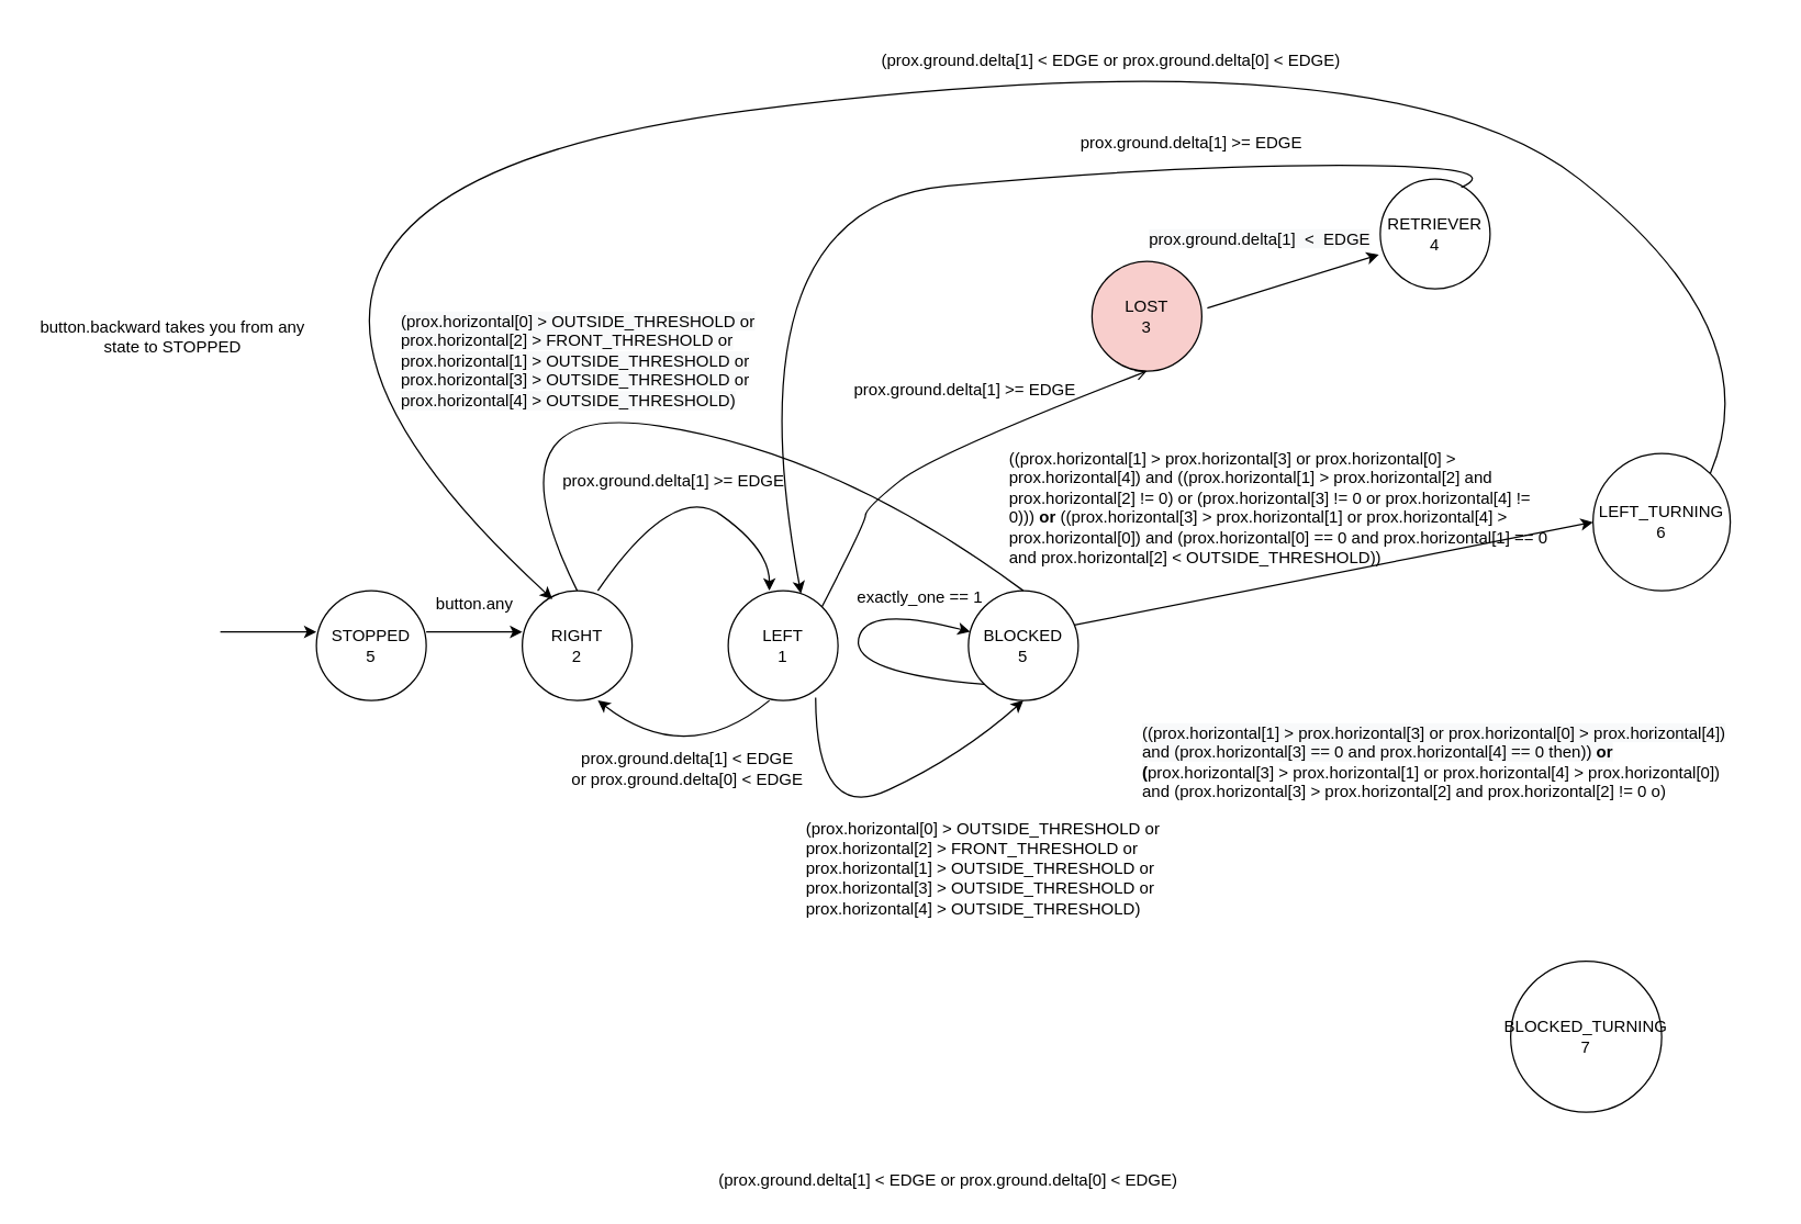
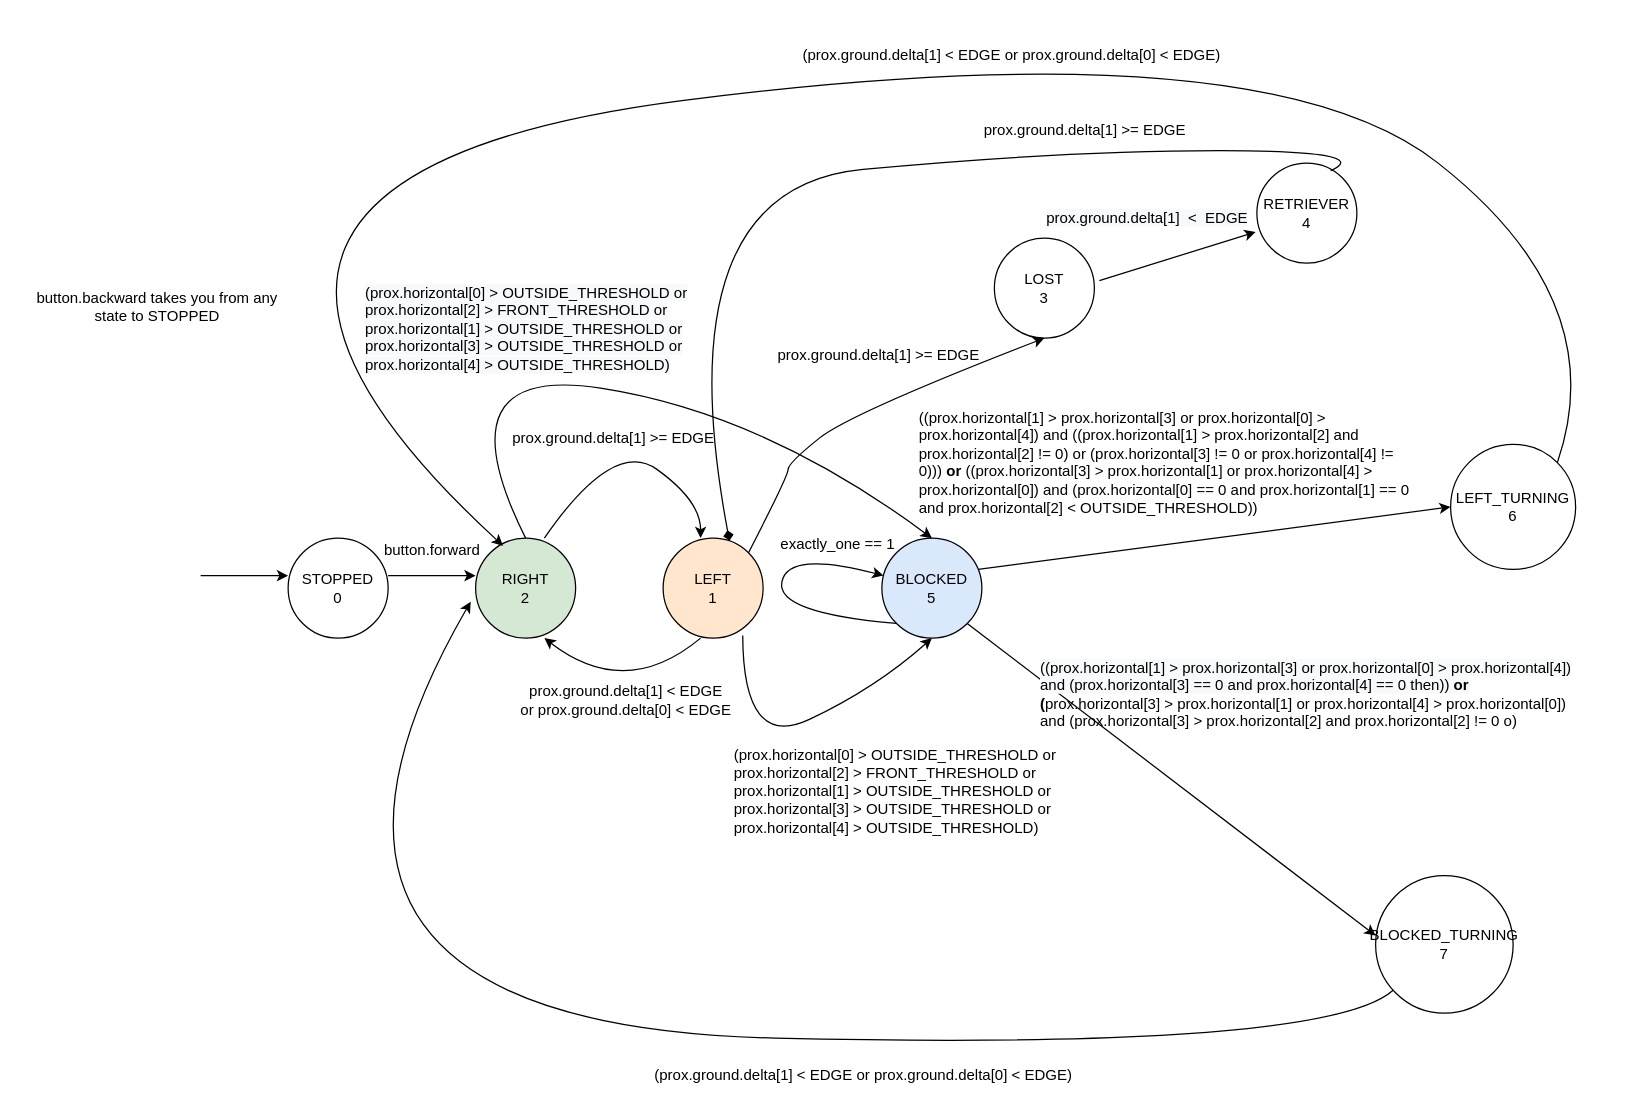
  <mxCell id="0" />
  <mxCell id="1" parent="0" />
- <mxCell id="2" value="STOPPED&lt;br&gt;5" style="ellipse;whiteSpace=wrap;html=1;aspect=fixed;" parent="1" vertex="1"><mxGeometry x="230" y="430" width="80" height="80" as="geometry" /></mxCell>
- <mxCell id="3" value="LEFT&lt;br&gt;1" style="ellipse;whiteSpace=wrap;html=1;aspect=fixed;" parent="1" vertex="1"><mxGeometry x="530" y="430" width="80" height="80" as="geometry" /></mxCell>
- <mxCell id="4" value="RIGHT&lt;br&gt;2" style="ellipse;whiteSpace=wrap;html=1;aspect=fixed;" parent="1" vertex="1"><mxGeometry x="380" y="430" width="80" height="80" as="geometry" /></mxCell>
- <mxCell id="5" value="LOST&lt;br&gt;3" style="ellipse;whiteSpace=wrap;html=1;aspect=fixed;fillColor=#f8cecc;" parent="1" vertex="1"><mxGeometry x="795" y="190" width="80" height="80" as="geometry" /></mxCell>
+ <mxCell id="2" value="STOPPED&lt;br&gt;0" style="ellipse;whiteSpace=wrap;html=1;aspect=fixed;" parent="1" vertex="1"><mxGeometry x="230" y="430" width="80" height="80" as="geometry" /></mxCell>
+ <mxCell id="3" value="LEFT&lt;br&gt;1" style="ellipse;whiteSpace=wrap;html=1;aspect=fixed;fillColor=#ffe6cc;" parent="1" vertex="1"><mxGeometry x="530" y="430" width="80" height="80" as="geometry" /></mxCell>
+ <mxCell id="4" value="RIGHT&lt;br&gt;2" style="ellipse;whiteSpace=wrap;html=1;aspect=fixed;fillColor=#d5e8d4;" parent="1" vertex="1"><mxGeometry x="380" y="430" width="80" height="80" as="geometry" /></mxCell>
+ <mxCell id="5" value="LOST&lt;br&gt;3" style="ellipse;whiteSpace=wrap;html=1;aspect=fixed;" parent="1" vertex="1"><mxGeometry x="795" y="190" width="80" height="80" as="geometry" /></mxCell>
  <mxCell id="6" value="RETRIEVER&lt;br&gt;4" style="ellipse;whiteSpace=wrap;html=1;aspect=fixed;" parent="1" vertex="1"><mxGeometry x="1005" y="130" width="80" height="80" as="geometry" /></mxCell>
- <mxCell id="7" value="BLOCKED&lt;br&gt;5" style="ellipse;whiteSpace=wrap;html=1;aspect=fixed;" parent="1" vertex="1"><mxGeometry x="705" y="430" width="80" height="80" as="geometry" /></mxCell>
- <mxCell id="8" value="LEFT_TURNING&lt;br&gt;6" style="ellipse;whiteSpace=wrap;html=1;aspect=fixed;" parent="1" vertex="1"><mxGeometry x="1160" y="330" width="100" height="100" as="geometry" /></mxCell>
+ <mxCell id="7" value="BLOCKED&lt;br&gt;5" style="ellipse;whiteSpace=wrap;html=1;aspect=fixed;fillColor=#dae8fc;" parent="1" vertex="1"><mxGeometry x="705" y="430" width="80" height="80" as="geometry" /></mxCell>
+ <mxCell id="8" value="LEFT_TURNING&lt;br&gt;6" style="ellipse;whiteSpace=wrap;html=1;aspect=fixed;" parent="1" vertex="1"><mxGeometry x="1160" y="355" width="100" height="100" as="geometry" /></mxCell>
  <mxCell id="9" value="BLOCKED_TURNING&lt;br&gt;7" style="ellipse;whiteSpace=wrap;html=1;aspect=fixed;" parent="1" vertex="1"><mxGeometry x="1100" y="700" width="110" height="110" as="geometry" /></mxCell>
  <mxCell id="10" value="" style="endArrow=classic;html=1;rounded=0;" parent="1" edge="1"><mxGeometry width="50" height="50" relative="1" as="geometry"><mxPoint x="160" y="460" as="sourcePoint" /><mxPoint x="230" y="460" as="targetPoint" /></mxGeometry></mxCell>
  <mxCell id="11" value="" style="endArrow=classic;html=1;rounded=0;" parent="1" edge="1"><mxGeometry width="50" height="50" relative="1" as="geometry"><mxPoint x="310" y="460" as="sourcePoint" /><mxPoint x="380" y="460" as="targetPoint" /></mxGeometry></mxCell>
- <mxCell id="12" value="button.any" style="text;html=1;align=center;verticalAlign=middle;resizable=0;points=[];autosize=1;strokeColor=none;fillColor=none;" parent="1" vertex="1"><mxGeometry x="300" y="430" width="90" height="20" as="geometry" /></mxCell>
+ <mxCell id="12" value="button.forward" style="text;html=1;align=center;verticalAlign=middle;resizable=0;points=[];autosize=1;strokeColor=none;fillColor=none;" parent="1" vertex="1"><mxGeometry x="300" y="430" width="90" height="20" as="geometry" /></mxCell>
  <mxCell id="13" value="button.backward takes you from any&lt;br&gt;state to STOPPED" style="text;html=1;align=center;verticalAlign=middle;resizable=0;points=[];autosize=1;strokeColor=none;fillColor=none;" parent="1" vertex="1"><mxGeometry x="20" y="230" width="210" height="30" as="geometry" /></mxCell>
  <mxCell id="14" value="" style="curved=1;endArrow=classic;html=1;rounded=0;exitX=0.5;exitY=0;exitDx=0;exitDy=0;entryX=0.5;entryY=0;entryDx=0;entryDy=0;" parent="1" edge="1"><mxGeometry width="50" height="50" relative="1" as="geometry"><mxPoint x="435" y="430" as="sourcePoint" /><mxPoint x="560" y="430" as="targetPoint" /><Array as="points"><mxPoint x="490" y="350" /><mxPoint x="560" y="400" /></Array></mxGeometry></mxCell>
  <mxCell id="15" value="prox.ground.delta[1] &amp;gt;= EDGE" style="text;html=1;align=center;verticalAlign=middle;resizable=0;points=[];autosize=1;strokeColor=none;fillColor=none;" parent="1" vertex="1"><mxGeometry x="400" y="340" width="180" height="20" as="geometry" /></mxCell>
  <mxCell id="16" value="" style="curved=1;endArrow=classic;html=1;rounded=0;exitX=0.5;exitY=1;exitDx=0;exitDy=0;entryX=0.5;entryY=1;entryDx=0;entryDy=0;" parent="1" edge="1"><mxGeometry width="50" height="50" relative="1" as="geometry"><mxPoint x="560" y="510" as="sourcePoint" /><mxPoint x="435" y="510" as="targetPoint" /><Array as="points"><mxPoint x="500" y="560" /></Array></mxGeometry></mxCell>
  <mxCell id="17" value="prox.ground.delta[1] &amp;lt; EDGE &lt;br&gt;or prox.ground.delta[0] &amp;lt; EDGE" style="text;html=1;align=center;verticalAlign=middle;resizable=0;points=[];autosize=1;strokeColor=none;fillColor=none;" parent="1" vertex="1"><mxGeometry x="410" y="545" width="180" height="30" as="geometry" /></mxCell>
  <mxCell id="18" value="" style="endArrow=classic;html=1;rounded=0;entryX=-0.012;entryY=0.688;entryDx=0;entryDy=0;entryPerimeter=0;exitX=1.05;exitY=0.425;exitDx=0;exitDy=0;exitPerimeter=0;" parent="1" source="5" target="6" edge="1"><mxGeometry width="50" height="50" relative="1" as="geometry"><mxPoint x="875" y="230" as="sourcePoint" /><mxPoint x="935" y="180" as="targetPoint" /></mxGeometry></mxCell>
  <mxCell id="19" value="&lt;span style=&quot;color: rgb(0 , 0 , 0) ; font-family: &amp;#34;helvetica&amp;#34; ; font-size: 12px ; font-style: normal ; font-weight: 400 ; letter-spacing: normal ; text-align: center ; text-indent: 0px ; text-transform: none ; word-spacing: 0px ; background-color: rgb(248 , 249 , 250) ; display: inline ; float: none&quot;&gt;prox.ground.delta[1]&amp;nbsp; &amp;lt;&amp;nbsp; EDGE&lt;/span&gt;" style="text;whiteSpace=wrap;html=1;" parent="1" vertex="1"><mxGeometry x="835" y="160" width="190" height="30" as="geometry" /></mxCell>
- <mxCell id="20" value="" style="curved=1;endArrow=classic;html=1;rounded=0;entryX=0.663;entryY=0.025;entryDx=0;entryDy=0;entryPerimeter=0;exitX=0.738;exitY=0.075;exitDx=0;exitDy=0;exitPerimeter=0;" parent="1" source="6" target="3" edge="1"><mxGeometry width="50" height="50" relative="1" as="geometry"><mxPoint x="850" y="170" as="sourcePoint" /><mxPoint x="900" y="120" as="targetPoint" /><Array as="points"><mxPoint x="1100" y="120" /><mxPoint x="850" y="120" /><mxPoint x="530" y="150" /></Array></mxGeometry></mxCell>
+ <mxCell id="20" value="" style="curved=1;endArrow=diamond;html=1;rounded=0;entryX=0.663;entryY=0.025;entryDx=0;entryDy=0;entryPerimeter=0;exitX=0.738;exitY=0.075;exitDx=0;exitDy=0;exitPerimeter=0;" parent="1" source="6" target="3" edge="1"><mxGeometry width="50" height="50" relative="1" as="geometry"><mxPoint x="850" y="170" as="sourcePoint" /><mxPoint x="900" y="120" as="targetPoint" /><Array as="points"><mxPoint x="1100" y="120" /><mxPoint x="850" y="120" /><mxPoint x="530" y="150" /></Array></mxGeometry></mxCell>
  <mxCell id="21" value="&lt;p style=&quot;margin-top: 0px ; margin-bottom: 0px ; margin-left: 0px ; margin-right: 0px ; text-indent: 0px&quot;&gt;prox.ground.delta[1] &amp;gt;= EDGE&lt;/p&gt;" style="text;whiteSpace=wrap;html=1;" parent="1" vertex="1"><mxGeometry x="785" y="90" width="190" height="30" as="geometry" /></mxCell>
- <mxCell id="22" value="" style="curved=1;endArrow=none;html=1;rounded=0;exitX=0.5;exitY=0;exitDx=0;exitDy=0;entryX=0.5;entryY=0;entryDx=0;entryDy=0;" parent="1" source="4" target="7" edge="1"><mxGeometry width="50" height="50" relative="1" as="geometry"><mxPoint x="590" y="420" as="sourcePoint" /><mxPoint x="640" y="370" as="targetPoint" /><Array as="points"><mxPoint x="350" y="290" /><mxPoint x="610" y="330" /></Array></mxGeometry></mxCell>
+ <mxCell id="22" value="" style="curved=1;endArrow=classic;html=1;rounded=0;exitX=0.5;exitY=0;exitDx=0;exitDy=0;entryX=0.5;entryY=0;entryDx=0;entryDy=0;" parent="1" source="4" target="7" edge="1"><mxGeometry width="50" height="50" relative="1" as="geometry"><mxPoint x="590" y="420" as="sourcePoint" /><mxPoint x="640" y="370" as="targetPoint" /><Array as="points"><mxPoint x="350" y="290" /><mxPoint x="610" y="330" /></Array></mxGeometry></mxCell>
  <mxCell id="23" value="" style="curved=1;endArrow=classic;html=1;rounded=0;entryX=0.5;entryY=1;entryDx=0;entryDy=0;exitX=0.796;exitY=0.974;exitDx=0;exitDy=0;exitPerimeter=0;" parent="1" source="3" target="7" edge="1"><mxGeometry width="50" height="50" relative="1" as="geometry"><mxPoint x="410" y="680" as="sourcePoint" /><mxPoint x="460" y="630" as="targetPoint" /><Array as="points"><mxPoint x="594" y="600" /><mxPoint x="700" y="550" /></Array></mxGeometry></mxCell>
  <mxCell id="24" value="&lt;p style=&quot;margin-top: 0px ; margin-bottom: 0px ; margin-left: 0px ; margin-right: 0px ; text-indent: 0px&quot;&gt;(prox.horizontal[0] &amp;gt; OUTSIDE_THRESHOLD or prox.horizontal[2] &amp;gt; FRONT_THRESHOLD or prox.horizontal[1] &amp;gt; OUTSIDE_THRESHOLD or prox.horizontal[3] &amp;gt; OUTSIDE_THRESHOLD or prox.horizontal[4] &amp;gt; OUTSIDE_THRESHOLD)&lt;/p&gt;" style="text;whiteSpace=wrap;html=1;" parent="1" vertex="1"><mxGeometry x="585" y="590" width="260" height="90" as="geometry" /></mxCell>
  <mxCell id="25" value="&lt;span style=&quot;color: rgb(0, 0, 0); font-family: helvetica; font-size: 12px; font-style: normal; font-weight: 400; letter-spacing: normal; text-align: left; text-indent: 0px; text-transform: none; word-spacing: 0px; background-color: rgb(248, 249, 250); display: inline; float: none;&quot;&gt;(prox.horizontal[0] &amp;gt; OUTSIDE_THRESHOLD or prox.horizontal[2] &amp;gt; FRONT_THRESHOLD or prox.horizontal[1] &amp;gt; OUTSIDE_THRESHOLD or prox.horizontal[3] &amp;gt; OUTSIDE_THRESHOLD or prox.horizontal[4] &amp;gt; OUTSIDE_THRESHOLD)&lt;/span&gt;" style="text;whiteSpace=wrap;html=1;" parent="1" vertex="1"><mxGeometry x="290" y="220" width="260" height="70" as="geometry" /></mxCell>
- <mxCell id="26" value="" style="curved=1;endArrow=open;html=1;rounded=0;entryX=0.5;entryY=1;entryDx=0;entryDy=0;exitX=1;exitY=0;exitDx=0;exitDy=0;" parent="1" source="3" target="5" edge="1"><mxGeometry width="50" height="50" relative="1" as="geometry"><mxPoint x="630" y="420" as="sourcePoint" /><mxPoint x="680" y="370" as="targetPoint" /><Array as="points"><mxPoint x="630" y="380" /><mxPoint x="630" y="370" /><mxPoint x="680" y="330" /></Array></mxGeometry></mxCell>
+ <mxCell id="26" value="" style="curved=1;endArrow=classic;html=1;rounded=0;entryX=0.5;entryY=1;entryDx=0;entryDy=0;exitX=1;exitY=0;exitDx=0;exitDy=0;" parent="1" source="3" target="5" edge="1"><mxGeometry width="50" height="50" relative="1" as="geometry"><mxPoint x="630" y="420" as="sourcePoint" /><mxPoint x="680" y="370" as="targetPoint" /><Array as="points"><mxPoint x="630" y="380" /><mxPoint x="630" y="370" /><mxPoint x="680" y="330" /></Array></mxGeometry></mxCell>
  <mxCell id="27" value="&lt;p style=&quot;margin-top: 0px ; margin-bottom: 0px ; margin-left: 0px ; margin-right: 0px ; text-indent: 0px&quot;&gt;prox.ground.delta[1] &amp;gt;= EDGE&lt;/p&gt;" style="text;whiteSpace=wrap;html=1;" parent="1" vertex="1"><mxGeometry x="620" y="270" width="190" height="30" as="geometry" /></mxCell>
  <mxCell id="28" value="" style="endArrow=classic;html=1;rounded=0;exitX=0.963;exitY=0.313;exitDx=0;exitDy=0;entryX=0;entryY=0.5;entryDx=0;entryDy=0;exitPerimeter=0;" parent="1" source="7" target="8" edge="1"><mxGeometry width="50" height="50" relative="1" as="geometry"><mxPoint x="835" y="390" as="sourcePoint" /><mxPoint x="980" y="290" as="targetPoint" /></mxGeometry></mxCell>
  <mxCell id="29" value="&lt;p style=&quot;margin-top: 0px ; margin-bottom: 0px ; margin-left: 0px ; margin-right: 0px ; text-indent: 0px&quot;&gt;((prox.horizontal[1] &amp;gt; prox.horizontal[3] or prox.horizontal[0] &amp;gt; prox.horizontal[4]) and ((prox.horizontal[1] &amp;gt; prox.horizontal[2] and prox.horizontal[2] != 0) or (prox.horizontal[3] != 0 or prox.horizontal[4] != 0)))&amp;nbsp;&lt;b&gt;or&lt;/b&gt;&amp;nbsp;((prox.horizontal[3] &amp;gt; prox.horizontal[1] or prox.horizontal[4] &amp;gt; prox.horizontal[0]) and (prox.horizontal[0] == 0 and prox.horizontal[1] == 0 and prox.horizontal[2] &amp;lt; OUTSIDE_THRESHOLD))&lt;/p&gt;" style="text;whiteSpace=wrap;html=1;" parent="1" vertex="1"><mxGeometry x="732.5" y="320" width="395" height="110" as="geometry" /></mxCell>
+ <mxCell id="30" value="" style="endArrow=classic;html=1;rounded=0;exitX=1;exitY=1;exitDx=0;exitDy=0;entryX=0;entryY=0.436;entryDx=0;entryDy=0;entryPerimeter=0;" parent="1" source="7" target="9" edge="1"><mxGeometry width="50" height="50" relative="1" as="geometry"><mxPoint x="960" y="620" as="sourcePoint" /><mxPoint x="1010" y="570" as="targetPoint" /></mxGeometry></mxCell>
  <mxCell id="31" value="&lt;span style=&quot;color: rgb(0 , 0 , 0) ; font-family: &amp;#34;helvetica&amp;#34; ; font-size: 12px ; font-style: normal ; font-weight: 400 ; letter-spacing: normal ; text-align: left ; text-indent: 0px ; text-transform: none ; word-spacing: 0px ; background-color: rgb(248 , 249 , 250) ; display: inline ; float: none&quot;&gt;((prox.horizontal[1] &amp;gt; prox.horizontal[3] or prox.horizontal[0] &amp;gt; prox.horizontal[4]) and (prox.horizontal[3] == 0 and prox.horizontal[4] == 0 then))&amp;nbsp;&lt;/span&gt;&lt;span style=&quot;color: rgb(0 , 0 , 0) ; font-family: &amp;#34;helvetica&amp;#34; ; font-size: 12px ; font-style: normal ; letter-spacing: normal ; text-align: left ; text-indent: 0px ; text-transform: none ; word-spacing: 0px ; background-color: rgb(248 , 249 , 250) ; display: inline ; float: none&quot;&gt;&lt;b&gt;or (&lt;/b&gt;&lt;/span&gt;prox.horizontal[3] &amp;gt; prox.horizontal[1] or prox.horizontal[4] &amp;gt; prox.horizontal[0]) and (prox.horizontal[3] &amp;gt; prox.horizontal[2] and prox.horizontal[2] != 0 o)" style="text;whiteSpace=wrap;html=1;" parent="1" vertex="1"><mxGeometry x="830" y="520" width="430" height="110" as="geometry" /></mxCell>
+ <mxCell id="32" value="" style="curved=1;endArrow=classic;html=1;rounded=0;entryX=-0.049;entryY=0.635;entryDx=0;entryDy=0;entryPerimeter=0;" parent="1" source="9" target="4" edge="1"><mxGeometry width="50" height="50" relative="1" as="geometry"><mxPoint x="1025" y="870" as="sourcePoint" /><mxPoint x="1075" y="820" as="targetPoint" /><Array as="points"><mxPoint x="1060" y="840" /><mxPoint x="180" y="820" /></Array></mxGeometry></mxCell>
  <mxCell id="33" value="(prox.ground.delta[1] &amp;lt; EDGE or prox.ground.delta[0] &amp;lt; EDGE)" style="text;html=1;align=center;verticalAlign=middle;resizable=0;points=[];autosize=1;strokeColor=none;fillColor=none;" parent="1" vertex="1"><mxGeometry x="515" y="850" width="350" height="20" as="geometry" /></mxCell>
  <mxCell id="34" value="" style="curved=1;endArrow=classic;html=1;rounded=0;exitX=1;exitY=0;exitDx=0;exitDy=0;entryX=0.274;entryY=0.076;entryDx=0;entryDy=0;entryPerimeter=0;" parent="1" source="8" target="4" edge="1"><mxGeometry width="50" height="50" relative="1" as="geometry"><mxPoint x="1240" y="240" as="sourcePoint" /><mxPoint x="500" y="410" as="targetPoint" /><Array as="points"><mxPoint x="1290" y="240" /><mxPoint x="1010" y="20" /><mxPoint x="80" y="140" /></Array></mxGeometry></mxCell>
  <mxCell id="35" value="&lt;p style=&quot;margin-top: 0px ; margin-bottom: 0px ; margin-left: 0px ; margin-right: 0px ; text-indent: 0px&quot;&gt;(prox.ground.delta[1] &amp;lt; EDGE or prox.ground.delta[0] &amp;lt; EDGE)&lt;/p&gt;" style="text;whiteSpace=wrap;html=1;" parent="1" vertex="1"><mxGeometry x="640" y="30" width="360" height="30" as="geometry" /></mxCell>
  <mxCell id="36" value="" style="curved=1;endArrow=classic;html=1;rounded=0;exitX=0;exitY=1;exitDx=0;exitDy=0;" edge="1" parent="1" source="7" target="7"><mxGeometry width="50" height="50" relative="1" as="geometry"><mxPoint x="570" y="390" as="sourcePoint" /><mxPoint x="620" y="340" as="targetPoint" /><Array as="points"><mxPoint x="620" y="490" /><mxPoint x="630" y="440" /></Array></mxGeometry></mxCell>
  <mxCell id="37" value="exactly_one == 1" style="text;html=1;strokeColor=none;fillColor=none;align=center;verticalAlign=middle;whiteSpace=wrap;rounded=0;" vertex="1" parent="1"><mxGeometry x="610" y="420" width="120" height="30" as="geometry" /></mxCell>
